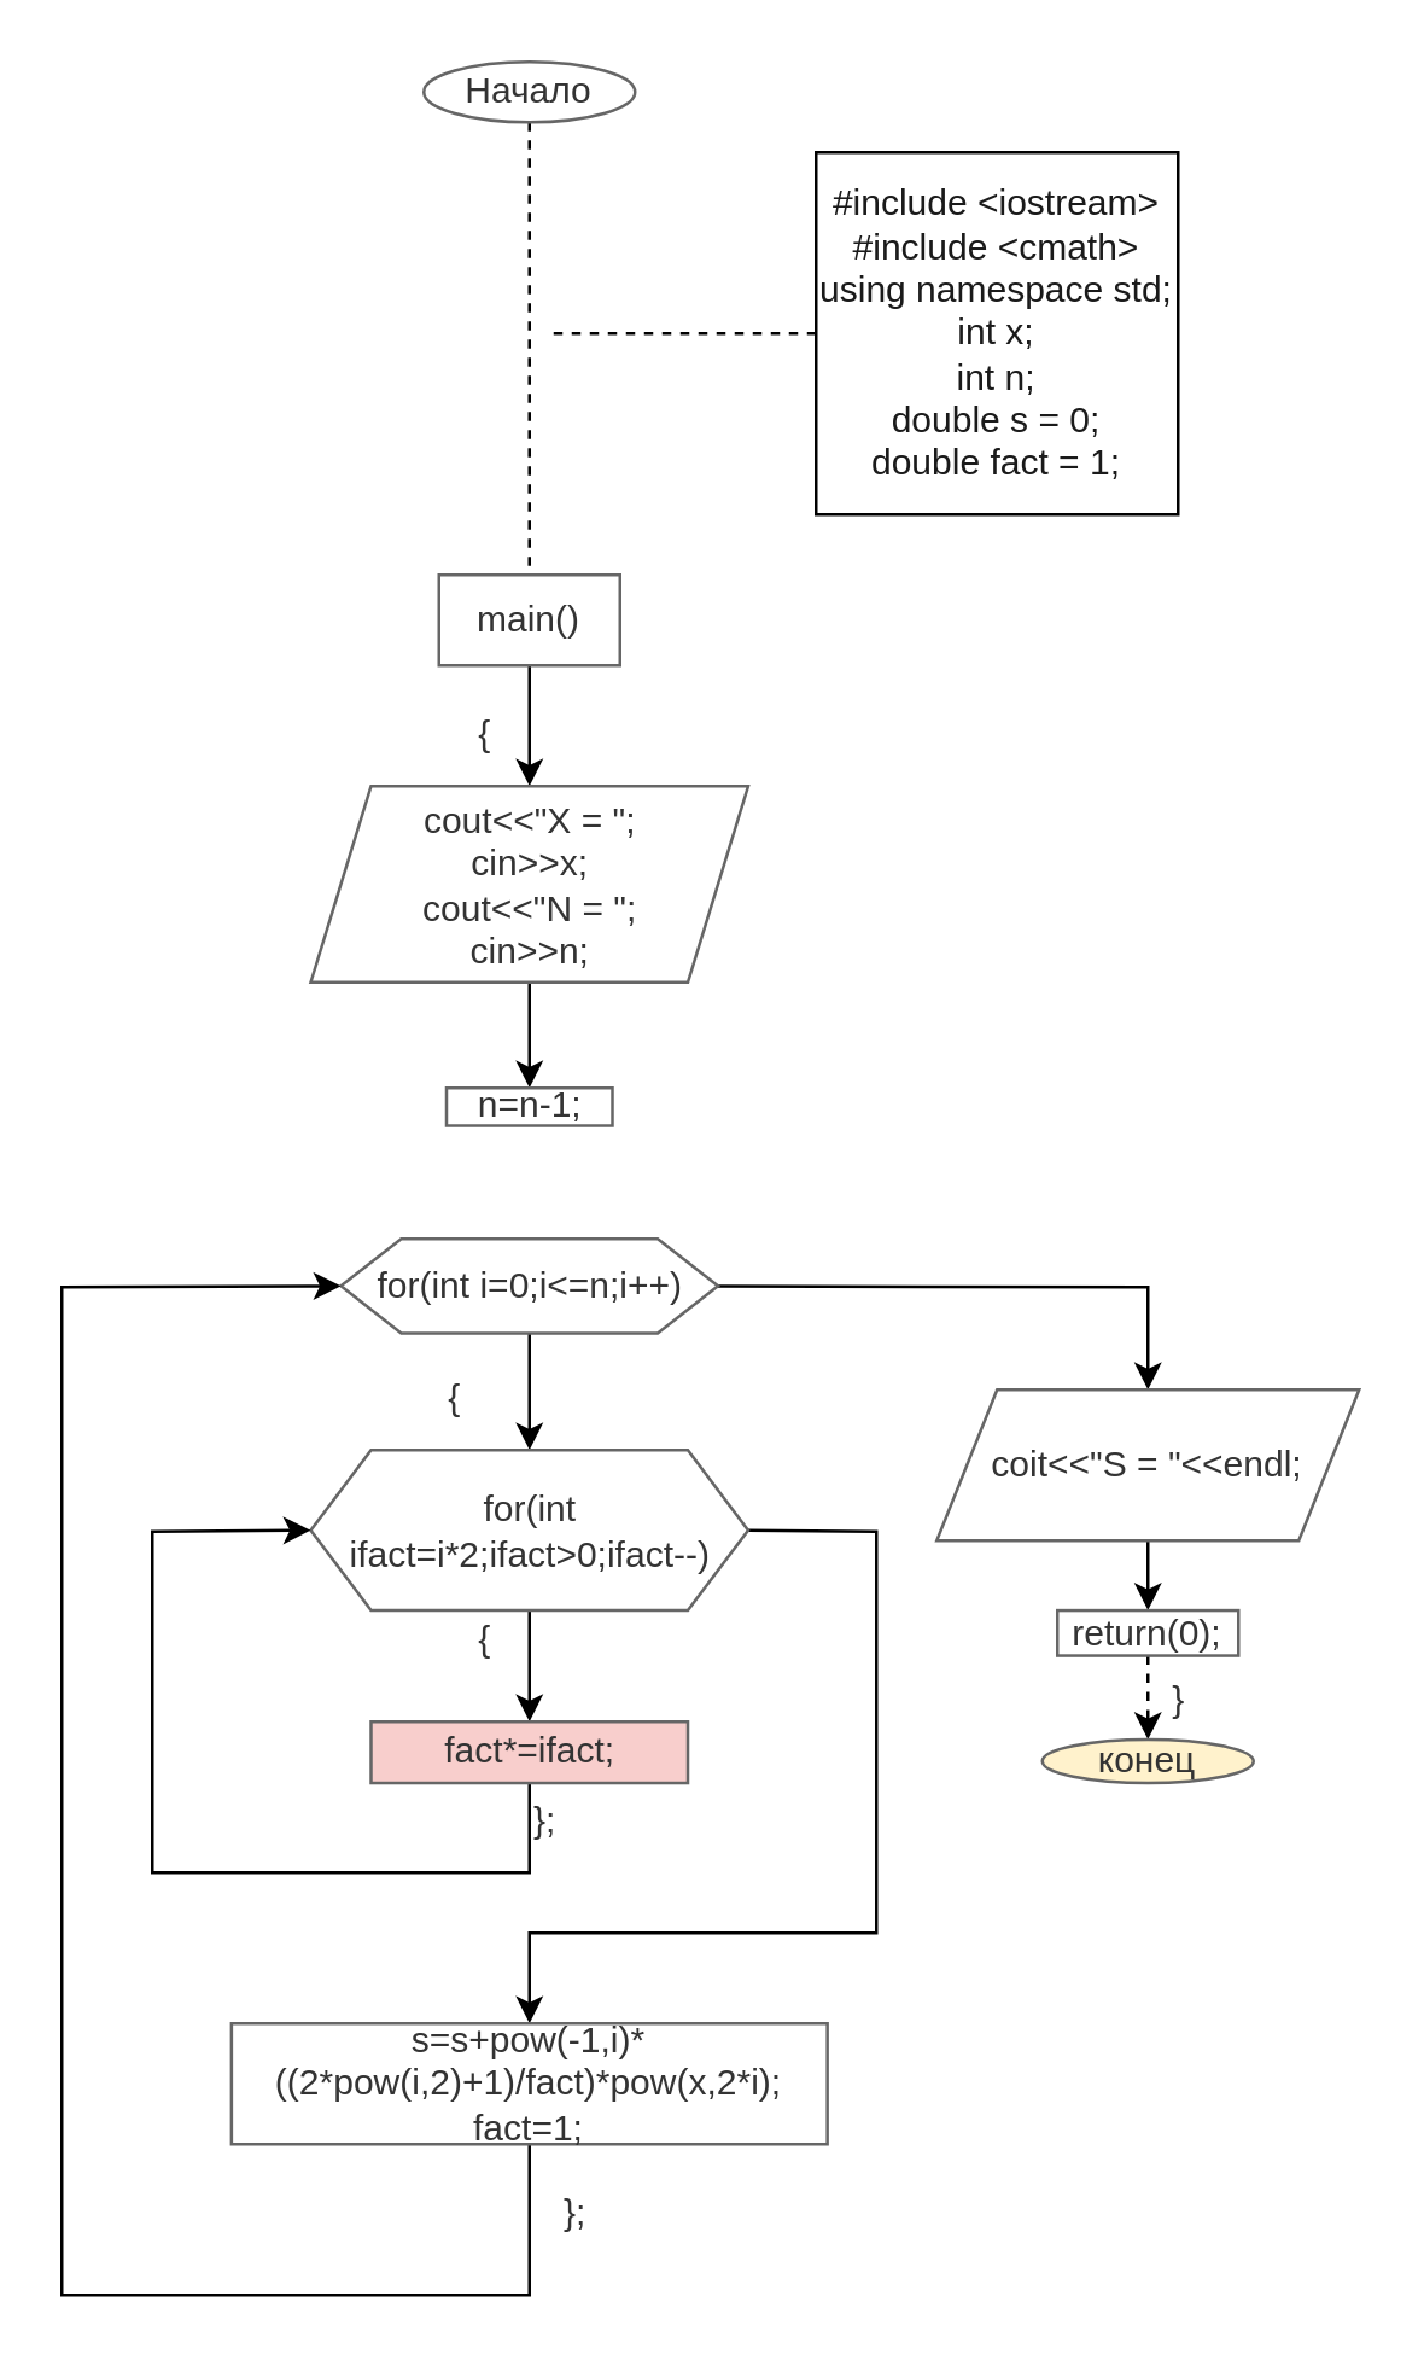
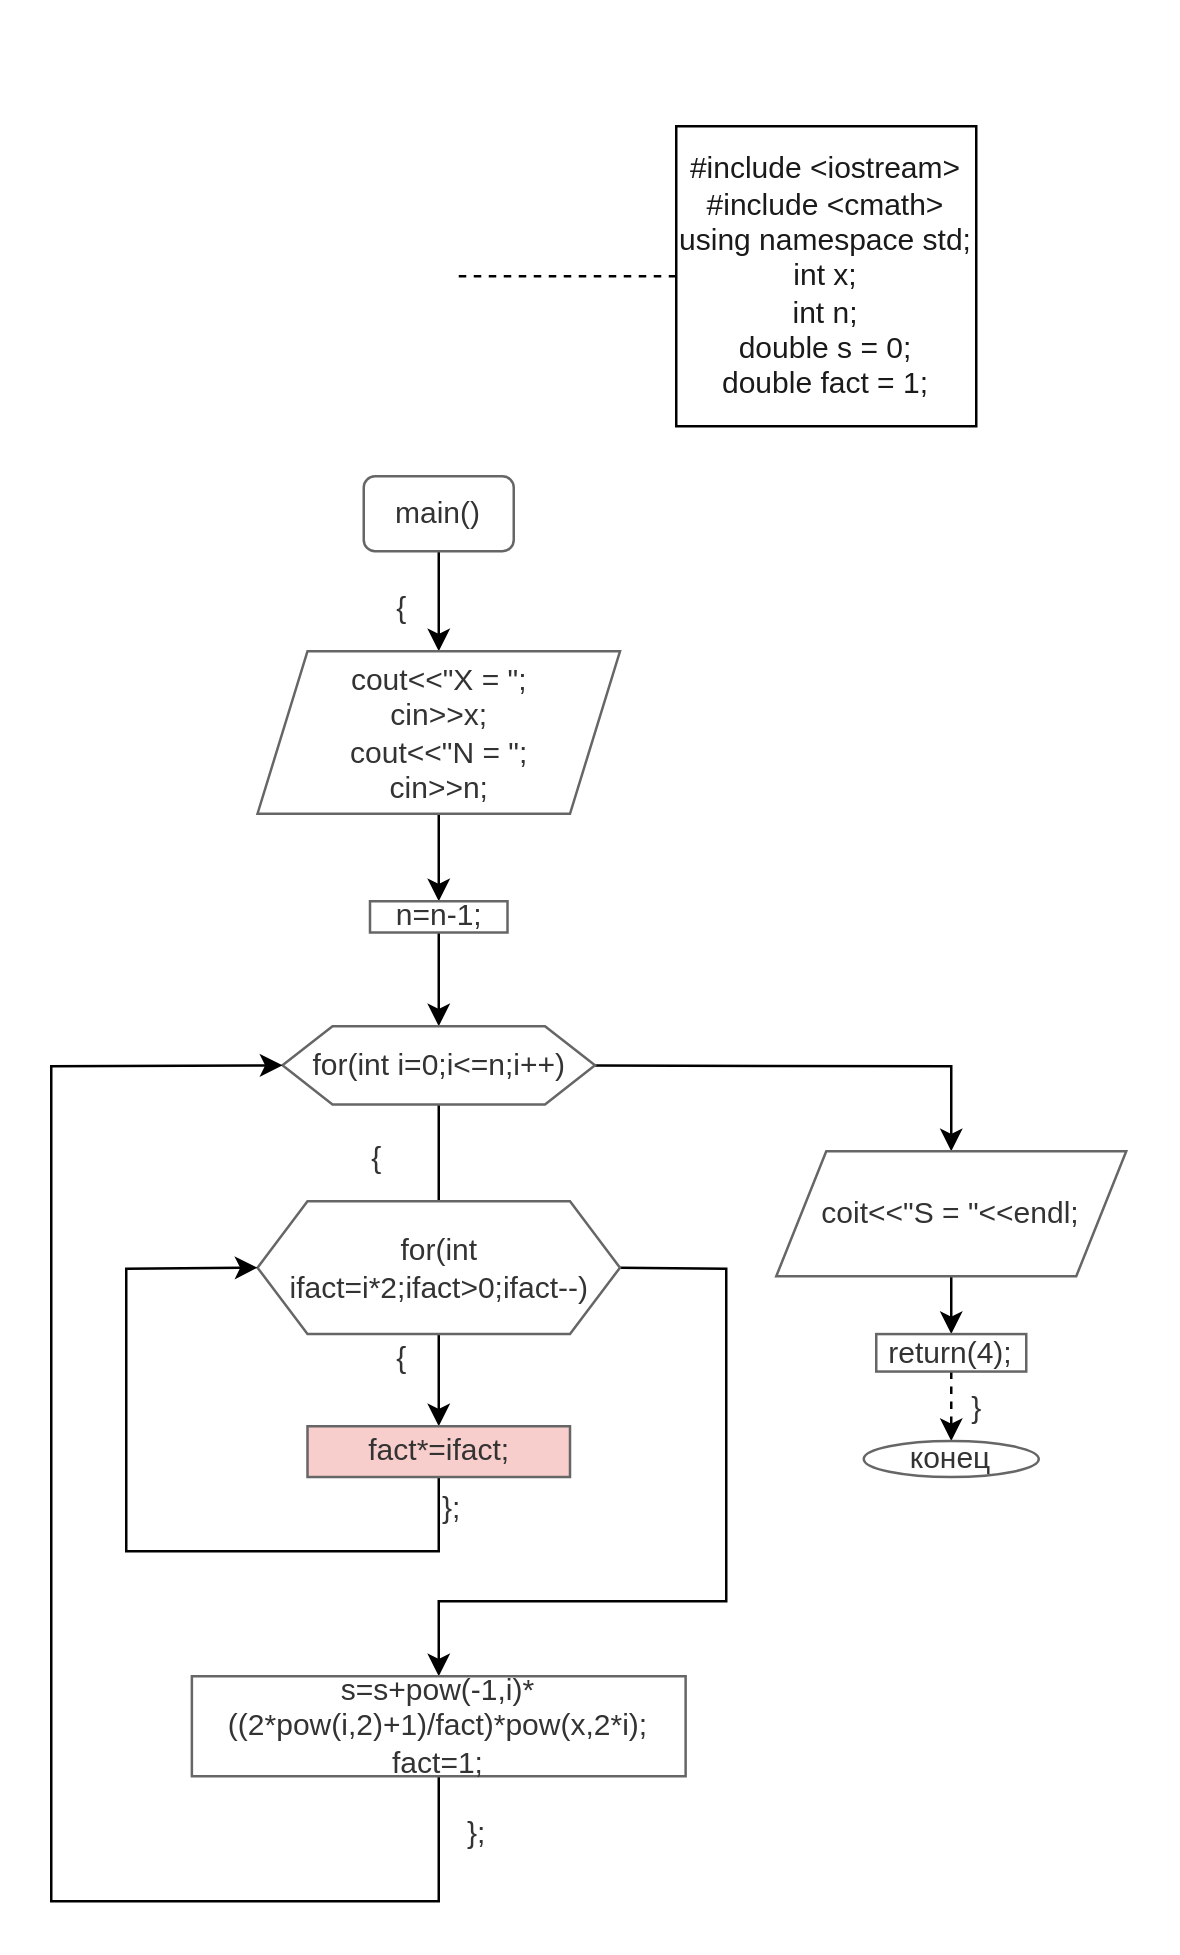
  <mxCell id="0" />
  <mxCell id="1" parent="0" />
  <mxCell id="2" value="#include &amp;lt;iostream&amp;gt;&lt;div&gt;#include &amp;lt;cmath&amp;gt;&lt;/div&gt;&lt;div&gt;using namespace std;&lt;/div&gt;&lt;div&gt;int x;&lt;/div&gt;&lt;div&gt;int n;&lt;/div&gt;&lt;div&gt;double s = 0;&lt;/div&gt;&lt;div&gt;double fact = 1;&lt;/div&gt;" style="whiteSpace=wrap;html=1;aspect=fixed;rounded=0;glass=0;strokeColor=#000000;strokeWidth=1;align=center;verticalAlign=middle;fontFamily=Helvetica;fontSize=12;fontColor=#1A1A1A;labelBackgroundColor=none;fillColor=#FFFFFF;gradientColor=none;" parent="1" vertex="1"><mxGeometry x="270" y="50" width="120" height="120" as="geometry" /></mxCell>
- <mxCell id="3" style="edgeStyle=none;rounded=0;orthogonalLoop=1;jettySize=auto;html=1;exitX=0.5;exitY=1;exitDx=0;exitDy=0;entryX=0.5;entryY=0;entryDx=0;entryDy=0;dashed=1;strokeColor=#000000;align=center;verticalAlign=middle;fontFamily=Helvetica;fontSize=12;fontColor=#333333;labelBackgroundColor=default;endArrow=none;" edge="1" parent="1" source="4" target="6"><mxGeometry relative="1" as="geometry" /></mxCell>
- <mxCell id="4" value="Начало" style="ellipse;whiteSpace=wrap;html=1;fillColor=#FFFFFF;strokeColor=#666666;fontColor=#333333;" vertex="1" parent="1"><mxGeometry x="140" y="20" width="70" height="20" as="geometry" /></mxCell>
  <mxCell id="5" style="edgeStyle=none;rounded=0;orthogonalLoop=1;jettySize=auto;html=1;entryX=0.5;entryY=0;entryDx=0;entryDy=0;strokeColor=#000000;align=center;verticalAlign=middle;fontFamily=Helvetica;fontSize=12;fontColor=#333333;labelBackgroundColor=default;endArrow=classic;startArrow=none;startFill=0;endFill=1;" edge="1" parent="1" source="6" target="9"><mxGeometry relative="1" as="geometry" /></mxCell>
- <mxCell id="6" value="main()" style="rounded=0;whiteSpace=wrap;html=1;strokeColor=#666666;align=center;verticalAlign=middle;fontFamily=Helvetica;fontSize=12;fontColor=#333333;fillColor=#FFFFFF;" vertex="1" parent="1"><mxGeometry x="145" y="190" width="60" height="30" as="geometry" /></mxCell>
+ <mxCell id="6" value="main()" style="whiteSpace=wrap;html=1;strokeColor=#666666;align=center;verticalAlign=middle;fontFamily=Helvetica;fontSize=12;fontColor=#333333;fillColor=#FFFFFF;rounded=1;" vertex="1" parent="1"><mxGeometry x="145" y="190" width="60" height="30" as="geometry" /></mxCell>
  <mxCell id="7" value="" style="endArrow=none;dashed=1;html=1;rounded=0;fontFamily=Helvetica;fontSize=12;fontColor=#333333;exitX=0;exitY=0.5;exitDx=0;exitDy=0;strokeColor=#000000;" edge="1" parent="1" source="2"><mxGeometry width="50" height="50" relative="1" as="geometry"><mxPoint x="200" y="220" as="sourcePoint" /><mxPoint x="180" y="110" as="targetPoint" /></mxGeometry></mxCell>
  <mxCell id="8" value="" style="edgeStyle=none;rounded=0;orthogonalLoop=1;jettySize=auto;html=1;strokeColor=#000000;align=center;verticalAlign=middle;fontFamily=Helvetica;fontSize=12;fontColor=#333333;labelBackgroundColor=default;endArrow=classic;startArrow=none;startFill=0;endFill=1;" edge="1" parent="1" source="9" target="11"><mxGeometry relative="1" as="geometry" /></mxCell>
  <mxCell id="9" value="cout&amp;lt;&amp;lt;&quot;X = &quot;;&lt;div&gt;cin&amp;gt;&amp;gt;x;&lt;/div&gt;&lt;div&gt;cout&amp;lt;&amp;lt;&quot;N = &quot;;&lt;/div&gt;&lt;div&gt;cin&amp;gt;&amp;gt;n;&lt;/div&gt;" style="shape=parallelogram;perimeter=parallelogramPerimeter;whiteSpace=wrap;html=1;fixedSize=1;fillColor=#FFFFFF;strokeColor=#666666;fontColor=#333333;rounded=0;" vertex="1" parent="1"><mxGeometry x="102.5" y="260" width="145" height="65" as="geometry" /></mxCell>
+ <mxCell id="10" value="" style="edgeStyle=none;rounded=0;orthogonalLoop=1;jettySize=auto;html=1;strokeColor=#000000;align=center;verticalAlign=middle;fontFamily=Helvetica;fontSize=12;fontColor=#333333;labelBackgroundColor=default;startArrow=none;startFill=0;endArrow=classic;endFill=1;" edge="1" parent="1" source="11" target="14"><mxGeometry relative="1" as="geometry" /></mxCell>
  <mxCell id="11" value="n=n-1;" style="whiteSpace=wrap;html=1;fillColor=#FFFFFF;strokeColor=#666666;fontColor=#333333;rounded=0;" vertex="1" parent="1"><mxGeometry x="147.5" y="360" width="55" height="12.5" as="geometry" /></mxCell>
- <mxCell id="12" value="" style="edgeStyle=none;rounded=0;orthogonalLoop=1;jettySize=auto;html=1;strokeColor=#000000;align=center;verticalAlign=middle;fontFamily=Helvetica;fontSize=12;fontColor=#333333;labelBackgroundColor=default;startArrow=none;startFill=0;endArrow=classic;endFill=1;" edge="1" parent="1" source="14" target="17"><mxGeometry relative="1" as="geometry" /></mxCell>
+ <mxCell id="12" value="" style="edgeStyle=none;rounded=0;orthogonalLoop=1;jettySize=auto;html=1;strokeColor=#000000;align=center;verticalAlign=middle;fontFamily=Helvetica;fontSize=12;fontColor=#333333;labelBackgroundColor=default;startArrow=none;startFill=0;endArrow=none;endFill=1;" edge="1" parent="1" source="14" target="17"><mxGeometry relative="1" as="geometry" /></mxCell>
  <mxCell id="13" value="" style="edgeStyle=none;rounded=0;orthogonalLoop=1;jettySize=auto;html=1;strokeColor=#000000;align=center;verticalAlign=middle;fontFamily=Helvetica;fontSize=12;fontColor=#333333;labelBackgroundColor=default;startArrow=none;startFill=0;endArrow=classic;endFill=1;" edge="1" parent="1" source="14" target="23"><mxGeometry relative="1" as="geometry"><Array as="points"><mxPoint x="380" y="426" /></Array></mxGeometry></mxCell>
  <mxCell id="14" value="for(int i=0;i&amp;lt;=n;i++)" style="shape=hexagon;perimeter=hexagonPerimeter2;whiteSpace=wrap;html=1;fixedSize=1;fillColor=#FFFFFF;strokeColor=#666666;fontColor=#333333;rounded=0;" vertex="1" parent="1"><mxGeometry x="112.5" y="410" width="125" height="31.25" as="geometry" /></mxCell>
  <mxCell id="15" value="" style="edgeStyle=none;rounded=0;orthogonalLoop=1;jettySize=auto;html=1;strokeColor=#000000;align=center;verticalAlign=middle;fontFamily=Helvetica;fontSize=12;fontColor=#333333;labelBackgroundColor=default;startArrow=none;startFill=0;endArrow=classic;endFill=1;" edge="1" parent="1" source="17" target="19"><mxGeometry relative="1" as="geometry" /></mxCell>
  <mxCell id="16" style="edgeStyle=none;rounded=0;orthogonalLoop=1;jettySize=auto;html=1;exitX=1;exitY=0.5;exitDx=0;exitDy=0;strokeColor=#000000;align=center;verticalAlign=middle;fontFamily=Helvetica;fontSize=12;fontColor=#333333;labelBackgroundColor=default;startArrow=none;startFill=0;endArrow=classic;endFill=1;entryX=0.5;entryY=0;entryDx=0;entryDy=0;" edge="1" parent="1" source="17"><mxGeometry relative="1" as="geometry"><mxPoint x="175" y="670" as="targetPoint" /><Array as="points"><mxPoint x="290" y="507" /><mxPoint x="290" y="640" /><mxPoint x="175" y="640" /></Array></mxGeometry></mxCell>
  <mxCell id="17" value="for(int ifact=i*2;ifact&amp;gt;0;ifact--)" style="shape=hexagon;perimeter=hexagonPerimeter2;whiteSpace=wrap;html=1;fixedSize=1;fillColor=#FFFFFF;strokeColor=#666666;fontColor=#333333;rounded=0;" vertex="1" parent="1"><mxGeometry x="102.5" y="480" width="145" height="53.13" as="geometry" /></mxCell>
  <mxCell id="18" style="edgeStyle=none;rounded=0;orthogonalLoop=1;jettySize=auto;html=1;entryX=0;entryY=0.5;entryDx=0;entryDy=0;strokeColor=#000000;align=center;verticalAlign=middle;fontFamily=Helvetica;fontSize=12;fontColor=#333333;labelBackgroundColor=default;startArrow=none;startFill=0;endArrow=classic;endFill=1;" edge="1" parent="1" source="19" target="17"><mxGeometry relative="1" as="geometry"><Array as="points"><mxPoint x="175" y="620" /><mxPoint x="50" y="620" /><mxPoint x="50" y="507" /></Array></mxGeometry></mxCell>
  <mxCell id="19" value="fact*=ifact;" style="whiteSpace=wrap;html=1;fillColor=#f8cecc;strokeColor=#666666;fontColor=#333333;rounded=0;" vertex="1" parent="1"><mxGeometry x="122.5" y="570" width="105" height="20.31" as="geometry" /></mxCell>
  <mxCell id="20" style="edgeStyle=none;rounded=0;orthogonalLoop=1;jettySize=auto;html=1;entryX=0;entryY=0.5;entryDx=0;entryDy=0;strokeColor=#000000;align=center;verticalAlign=middle;fontFamily=Helvetica;fontSize=12;fontColor=#333333;labelBackgroundColor=default;startArrow=none;startFill=0;endArrow=classic;endFill=1;" edge="1" parent="1" source="21" target="14"><mxGeometry relative="1" as="geometry"><Array as="points"><mxPoint x="175" y="760" /><mxPoint x="20" y="760" /><mxPoint x="20" y="426" /></Array></mxGeometry></mxCell>
  <mxCell id="21" value="s=s+pow(-1,i)*((2*pow(i,2)+1)/fact)*pow(x,2*i);&lt;div&gt;fact=1;&lt;/div&gt;" style="rounded=0;whiteSpace=wrap;html=1;strokeColor=#666666;align=center;verticalAlign=middle;fontFamily=Helvetica;fontSize=12;fontColor=#333333;fillColor=#FFFFFF;" vertex="1" parent="1"><mxGeometry x="76.25" y="670" width="197.5" height="40" as="geometry" /></mxCell>
  <mxCell id="22" value="" style="edgeStyle=none;rounded=0;orthogonalLoop=1;jettySize=auto;html=1;strokeColor=#000000;align=center;verticalAlign=middle;fontFamily=Helvetica;fontSize=12;fontColor=#333333;labelBackgroundColor=default;startArrow=none;startFill=0;endArrow=classic;endFill=1;" edge="1" parent="1" source="23" target="25"><mxGeometry relative="1" as="geometry" /></mxCell>
  <mxCell id="23" value="coit&amp;lt;&amp;lt;&quot;S = &quot;&amp;lt;&amp;lt;endl;" style="shape=parallelogram;perimeter=parallelogramPerimeter;whiteSpace=wrap;html=1;fixedSize=1;fillColor=#FFFFFF;strokeColor=#666666;fontColor=#333333;rounded=0;" vertex="1" parent="1"><mxGeometry x="310" y="460.01" width="140" height="50" as="geometry" /></mxCell>
  <mxCell id="24" value="" style="edgeStyle=none;rounded=0;orthogonalLoop=1;jettySize=auto;html=1;strokeColor=#000000;align=center;verticalAlign=middle;fontFamily=Helvetica;fontSize=12;fontColor=#333333;labelBackgroundColor=default;startArrow=none;startFill=0;endArrow=classic;endFill=1;dashed=1;" edge="1" parent="1" source="25" target="26"><mxGeometry relative="1" as="geometry" /></mxCell>
- <mxCell id="25" value="return(0);" style="whiteSpace=wrap;html=1;fillColor=#FFFFFF;strokeColor=#666666;fontColor=#333333;rounded=0;" vertex="1" parent="1"><mxGeometry x="350" y="533.13" width="60" height="14.99" as="geometry" /></mxCell>
- <mxCell id="26" value="конец" style="ellipse;whiteSpace=wrap;html=1;fillColor=#fff2cc;strokeColor=#666666;fontColor=#333333;rounded=0;" vertex="1" parent="1"><mxGeometry x="345" y="575.92" width="70" height="14.39" as="geometry" /></mxCell>
+ <mxCell id="25" value="return(4);" style="whiteSpace=wrap;html=1;fillColor=#FFFFFF;strokeColor=#666666;fontColor=#333333;rounded=0;" vertex="1" parent="1"><mxGeometry x="350" y="533.13" width="60" height="14.99" as="geometry" /></mxCell>
+ <mxCell id="26" value="конец" style="ellipse;whiteSpace=wrap;html=1;fillColor=#FFFFFF;strokeColor=#666666;fontColor=#333333;rounded=0;" vertex="1" parent="1"><mxGeometry x="345" y="575.92" width="70" height="14.39" as="geometry" /></mxCell>
  <mxCell id="27" value="}" style="text;html=1;align=center;verticalAlign=middle;resizable=0;points=[];autosize=1;strokeColor=none;fillColor=none;fontFamily=Helvetica;fontSize=12;fontColor=#333333;" vertex="1" parent="1"><mxGeometry x="375" y="548" width="30" height="30" as="geometry" /></mxCell>
  <mxCell id="28" value="{" style="text;html=1;align=center;verticalAlign=middle;resizable=0;points=[];autosize=1;strokeColor=none;fillColor=none;fontFamily=Helvetica;fontSize=12;fontColor=#333333;" vertex="1" parent="1"><mxGeometry x="145" y="228" width="30" height="30" as="geometry" /></mxCell>
  <mxCell id="29" value="{" style="text;html=1;align=center;verticalAlign=middle;resizable=0;points=[];autosize=1;strokeColor=none;fillColor=none;fontFamily=Helvetica;fontSize=12;fontColor=#333333;" vertex="1" parent="1"><mxGeometry x="135" y="448" width="30" height="30" as="geometry" /></mxCell>
  <mxCell id="30" value="{" style="text;html=1;align=center;verticalAlign=middle;resizable=0;points=[];autosize=1;strokeColor=none;fillColor=none;fontFamily=Helvetica;fontSize=12;fontColor=#333333;" vertex="1" parent="1"><mxGeometry x="145" y="528" width="30" height="30" as="geometry" /></mxCell>
  <mxCell id="31" value="};" style="text;html=1;align=center;verticalAlign=middle;resizable=0;points=[];autosize=1;strokeColor=none;fillColor=none;fontFamily=Helvetica;fontSize=12;fontColor=#333333;" vertex="1" parent="1"><mxGeometry x="165" y="588" width="30" height="30" as="geometry" /></mxCell>
  <mxCell id="32" value="};" style="text;html=1;align=center;verticalAlign=middle;resizable=0;points=[];autosize=1;strokeColor=none;fillColor=none;fontFamily=Helvetica;fontSize=12;fontColor=#333333;" vertex="1" parent="1"><mxGeometry x="175" y="718" width="30" height="30" as="geometry" /></mxCell>
